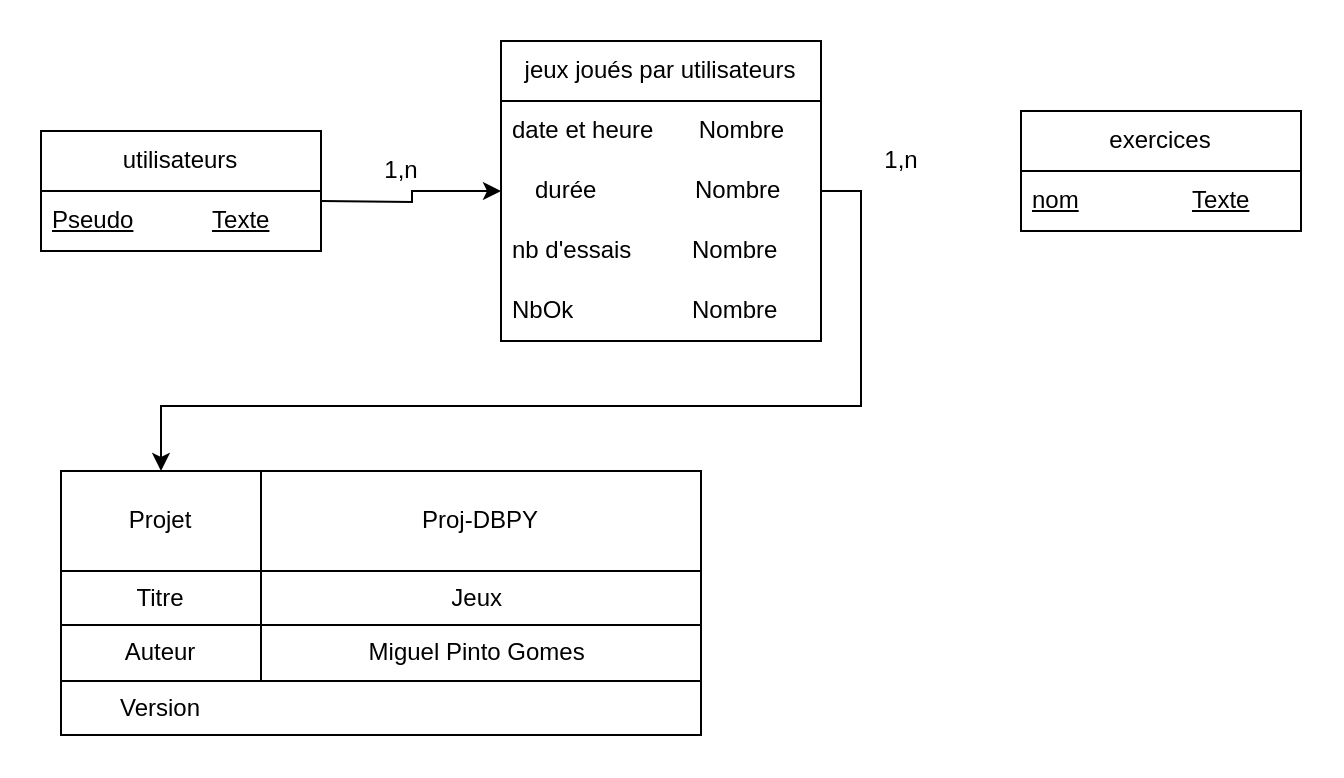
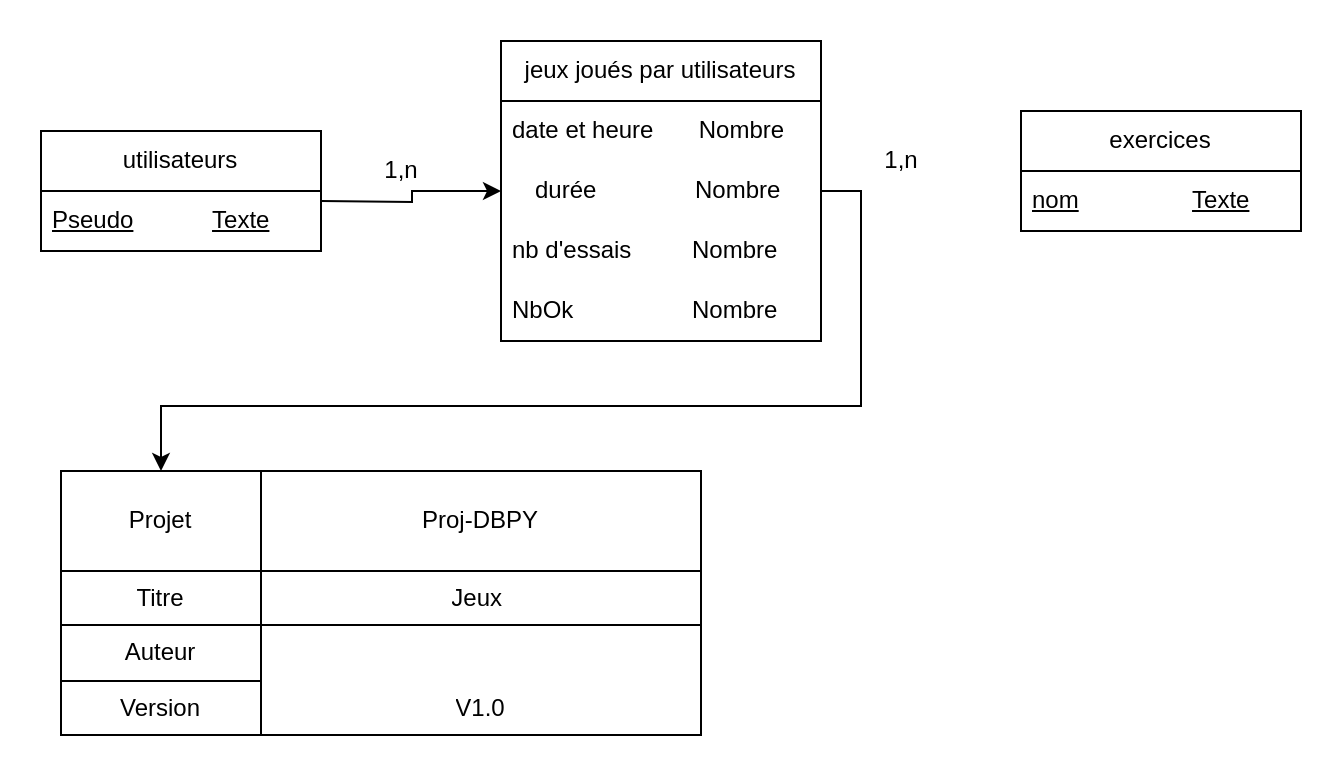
  <mxCell id="0" />
  <mxCell id="1" parent="0" />
  <mxCell id="2" value="utilisateurs" style="swimlane;fontStyle=0;childLayout=stackLayout;horizontal=1;startSize=30;horizontalStack=0;resizeParent=1;resizeParentMax=0;resizeLast=0;collapsible=1;marginBottom=0;whiteSpace=wrap;html=1;" parent="1" vertex="1"><mxGeometry x="20" y="65" width="140" height="60" as="geometry" /></mxCell>
  <mxCell id="3" value="&lt;u&gt;Pseudo&lt;span style=&quot;border-color: var(--border-color);&quot;&gt;&lt;span style=&quot;white-space: pre;&quot;&gt;&lt;span style=&quot;white-space: pre;&quot;&gt;&#09;&lt;span style=&quot;white-space: pre;&quot;&gt;&#09;&lt;/span&gt;&lt;/span&gt;&lt;/span&gt;&lt;/span&gt;Texte&lt;/u&gt;" style="text;strokeColor=none;fillColor=none;align=left;verticalAlign=middle;spacingLeft=4;spacingRight=4;overflow=hidden;points=[[0,0.5],[1,0.5]];portConstraint=eastwest;rotatable=0;whiteSpace=wrap;html=1;" parent="2" vertex="1"><mxGeometry y="30" width="140" height="30" as="geometry" /></mxCell>
  <mxCell id="4" value="exercices" style="swimlane;fontStyle=0;childLayout=stackLayout;horizontal=1;startSize=30;horizontalStack=0;resizeParent=1;resizeParentMax=0;resizeLast=0;collapsible=1;marginBottom=0;whiteSpace=wrap;html=1;" parent="1" vertex="1"><mxGeometry x="510" y="55" width="140" height="60" as="geometry" /></mxCell>
  <mxCell id="5" value="&lt;u&gt;nom&lt;span style=&quot;white-space: pre;&quot;&gt;&#09;&lt;/span&gt;&lt;span style=&quot;white-space: pre;&quot;&gt;&#09;&lt;/span&gt;&lt;span style=&quot;white-space: pre;&quot;&gt;&#09;&lt;/span&gt;Texte&lt;/u&gt;" style="text;strokeColor=none;fillColor=none;align=left;verticalAlign=middle;spacingLeft=4;spacingRight=4;overflow=hidden;points=[[0,0.5],[1,0.5]];portConstraint=eastwest;rotatable=0;whiteSpace=wrap;html=1;" parent="4" vertex="1"><mxGeometry y="30" width="140" height="30" as="geometry" /></mxCell>
  <mxCell id="6" style="edgeStyle=orthogonalEdgeStyle;rounded=0;orthogonalLoop=1;jettySize=auto;html=1;exitX=1;exitY=0.5;exitDx=0;exitDy=0;" parent="1" source="7" target="16" edge="1"><mxGeometry relative="1" as="geometry" /></mxCell>
  <mxCell id="7" value="jeux joués par utilisateurs" style="swimlane;fontStyle=0;childLayout=stackLayout;horizontal=1;startSize=30;horizontalStack=0;resizeParent=1;resizeParentMax=0;resizeLast=0;collapsible=1;marginBottom=0;whiteSpace=wrap;html=1;" parent="1" vertex="1"><mxGeometry x="250" y="20" width="160" height="150" as="geometry"><mxRectangle x="240" y="620" width="180" height="30" as="alternateBounds" /></mxGeometry></mxCell>
  <mxCell id="8" value="date et heure&lt;span style=&quot;white-space: pre;&quot;&gt;&#09;&lt;/span&gt;&amp;nbsp; &amp;nbsp; Nombre" style="text;strokeColor=none;fillColor=none;align=left;verticalAlign=middle;spacingLeft=4;spacingRight=4;overflow=hidden;points=[[0,0.5],[1,0.5]];portConstraint=eastwest;rotatable=0;whiteSpace=wrap;html=1;" parent="7" vertex="1"><mxGeometry y="30" width="160" height="30" as="geometry" /></mxCell>
  <mxCell id="9" value="durée&lt;span style=&quot;white-space: pre;&quot;&gt;&#09;&lt;/span&gt;&lt;span style=&quot;white-space: pre;&quot;&gt;&#09;&lt;/span&gt;Nombre&amp;nbsp;" style="text;html=1;align=center;verticalAlign=middle;resizable=0;points=[];autosize=1;strokeColor=none;fillColor=none;" parent="7" vertex="1"><mxGeometry y="60" width="160" height="30" as="geometry" /></mxCell>
  <mxCell id="10" value="nb d'essais&lt;span style=&quot;white-space: pre;&quot;&gt;&#09;&lt;/span&gt;&amp;nbsp; &amp;nbsp;Nombre&amp;nbsp;" style="text;strokeColor=none;fillColor=none;align=left;verticalAlign=middle;spacingLeft=4;spacingRight=4;overflow=hidden;points=[[0,0.5],[1,0.5]];portConstraint=eastwest;rotatable=0;whiteSpace=wrap;html=1;" parent="7" vertex="1"><mxGeometry y="90" width="160" height="30" as="geometry" /></mxCell>
  <mxCell id="11" value="NbOk&lt;span style=&quot;white-space: pre;&quot;&gt;&#09;&lt;/span&gt;&lt;span style=&quot;white-space: pre;&quot;&gt;&#09;&lt;/span&gt;&amp;nbsp; &amp;nbsp;Nombre" style="text;strokeColor=none;fillColor=none;align=left;verticalAlign=middle;spacingLeft=4;spacingRight=4;overflow=hidden;points=[[0,0.5],[1,0.5]];portConstraint=eastwest;rotatable=0;whiteSpace=wrap;html=1;" parent="7" vertex="1"><mxGeometry y="120" width="160" height="30" as="geometry" /></mxCell>
  <mxCell id="12" style="edgeStyle=orthogonalEdgeStyle;rounded=0;orthogonalLoop=1;jettySize=auto;html=1;exitX=1;exitY=0.5;exitDx=0;exitDy=0;entryX=0;entryY=0.5;entryDx=0;entryDy=0;" parent="1" target="7" edge="1"><mxGeometry relative="1" as="geometry"><mxPoint x="210" y="85" as="targetPoint" /><mxPoint x="160" y="100" as="sourcePoint" /></mxGeometry></mxCell>
  <mxCell id="13" value="1,n" style="text;html=1;align=center;verticalAlign=middle;resizable=0;points=[];autosize=1;strokeColor=none;fillColor=none;" parent="1" vertex="1"><mxGeometry x="180" y="70" width="40" height="30" as="geometry" /></mxCell>
  <mxCell id="14" value="" style="shape=table;html=1;whiteSpace=wrap;startSize=0;container=1;collapsible=0;childLayout=tableLayout;" parent="1" vertex="1"><mxGeometry x="30" y="235" width="320" height="132" as="geometry" /></mxCell>
  <mxCell id="15" value="" style="shape=partialRectangle;html=1;whiteSpace=wrap;collapsible=0;dropTarget=0;pointerEvents=0;fillColor=none;top=0;left=0;bottom=0;right=0;points=[[0,0.5],[1,0.5]];portConstraint=eastwest;" parent="14" vertex="1"><mxGeometry width="320" height="50" as="geometry" /></mxCell>
  <mxCell id="16" value="Projet" style="shape=partialRectangle;html=1;whiteSpace=wrap;connectable=0;overflow=hidden;fillColor=none;top=0;left=0;bottom=0;right=0;" parent="15" vertex="1"><mxGeometry width="100" height="50" as="geometry"><mxRectangle width="100" height="50" as="alternateBounds" /></mxGeometry></mxCell>
  <mxCell id="17" value="Proj-DBPY" style="shape=partialRectangle;html=1;whiteSpace=wrap;connectable=0;overflow=hidden;fillColor=none;top=0;left=0;bottom=0;right=0;" parent="15" vertex="1"><mxGeometry x="100" width="220" height="50" as="geometry"><mxRectangle width="220" height="50" as="alternateBounds" /></mxGeometry></mxCell>
  <mxCell id="18" value="" style="shape=partialRectangle;html=1;whiteSpace=wrap;collapsible=0;dropTarget=0;pointerEvents=0;fillColor=none;top=0;left=0;bottom=0;right=0;points=[[0,0.5],[1,0.5]];portConstraint=eastwest;" parent="14" vertex="1"><mxGeometry y="50" width="320" height="27" as="geometry" /></mxCell>
  <mxCell id="19" value="Titre" style="shape=partialRectangle;html=1;whiteSpace=wrap;connectable=0;overflow=hidden;fillColor=none;top=0;left=0;bottom=0;right=0;" parent="18" vertex="1"><mxGeometry width="100" height="27" as="geometry"><mxRectangle width="100" height="27" as="alternateBounds" /></mxGeometry></mxCell>
  <mxCell id="20" value="Jeux&amp;nbsp;" style="shape=partialRectangle;html=1;whiteSpace=wrap;connectable=0;overflow=hidden;fillColor=none;top=0;left=0;bottom=0;right=0;" parent="18" vertex="1"><mxGeometry x="100" width="220" height="27" as="geometry"><mxRectangle width="220" height="27" as="alternateBounds" /></mxGeometry></mxCell>
  <mxCell id="21" value="" style="shape=partialRectangle;html=1;whiteSpace=wrap;collapsible=0;dropTarget=0;pointerEvents=0;fillColor=none;top=0;left=0;bottom=0;right=0;points=[[0,0.5],[1,0.5]];portConstraint=eastwest;" parent="14" vertex="1"><mxGeometry y="77" width="320" height="28" as="geometry" /></mxCell>
  <mxCell id="22" value="Auteur" style="shape=partialRectangle;html=1;whiteSpace=wrap;connectable=0;overflow=hidden;fillColor=none;top=0;left=0;bottom=0;right=0;" parent="21" vertex="1"><mxGeometry width="100" height="28" as="geometry"><mxRectangle width="100" height="28" as="alternateBounds" /></mxGeometry></mxCell>
- <mxCell id="23" value="Miguel Pinto Gomes&amp;nbsp;" style="shape=partialRectangle;html=1;whiteSpace=wrap;connectable=0;overflow=hidden;fillColor=none;top=0;left=0;bottom=0;right=0;" parent="21" vertex="1"><mxGeometry x="100" width="220" height="28" as="geometry"><mxRectangle width="220" height="28" as="alternateBounds" /></mxGeometry></mxCell>
  <mxCell id="24" value="" style="shape=partialRectangle;html=1;whiteSpace=wrap;collapsible=0;dropTarget=0;pointerEvents=0;fillColor=none;top=0;left=0;bottom=0;right=0;points=[[0,0.5],[1,0.5]];portConstraint=eastwest;" parent="14" vertex="1"><mxGeometry y="105" width="320" height="27" as="geometry" /></mxCell>
  <mxCell id="25" value="Version" style="shape=partialRectangle;html=1;whiteSpace=wrap;connectable=0;overflow=hidden;fillColor=none;top=0;left=0;bottom=0;right=0;" parent="24" vertex="1"><mxGeometry width="100" height="27" as="geometry"><mxRectangle width="100" height="27" as="alternateBounds" /></mxGeometry></mxCell>
+ <mxCell id="26" value="V1.0" style="shape=partialRectangle;html=1;whiteSpace=wrap;connectable=0;overflow=hidden;fillColor=none;top=0;left=0;bottom=0;right=0;" parent="24" vertex="1"><mxGeometry x="100" width="220" height="27" as="geometry"><mxRectangle width="220" height="27" as="alternateBounds" /></mxGeometry></mxCell>
  <mxCell id="27" value="1,n" style="text;html=1;align=center;verticalAlign=middle;resizable=0;points=[];autosize=1;strokeColor=none;fillColor=none;" vertex="1" parent="1"><mxGeometry x="430" y="65" width="40" height="30" as="geometry" /></mxCell>
